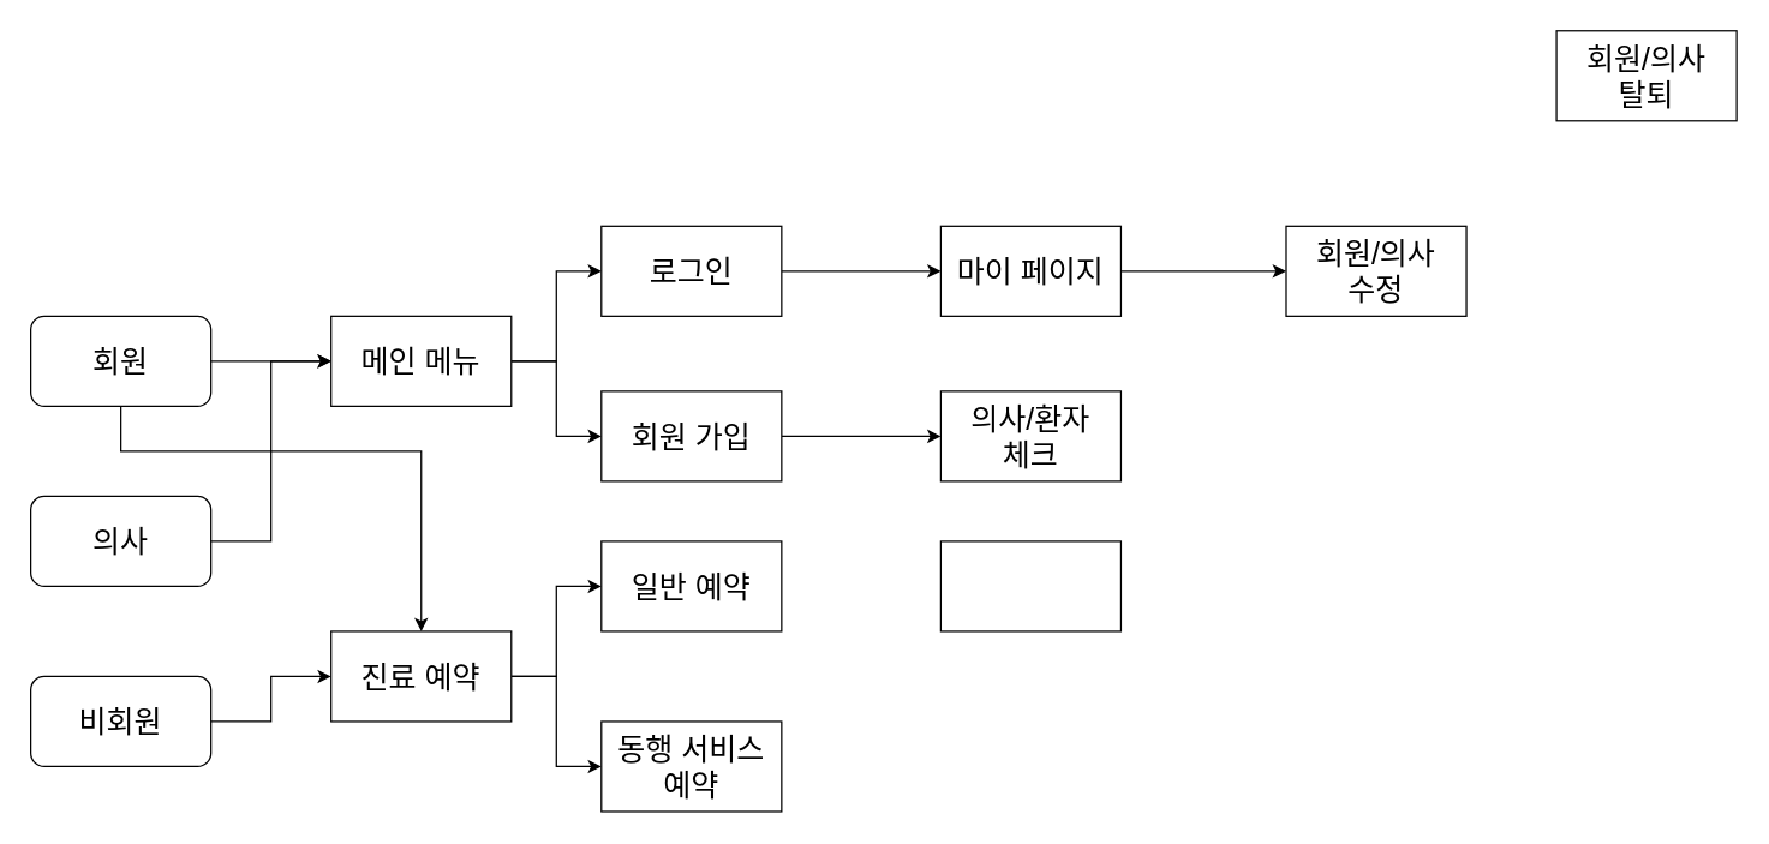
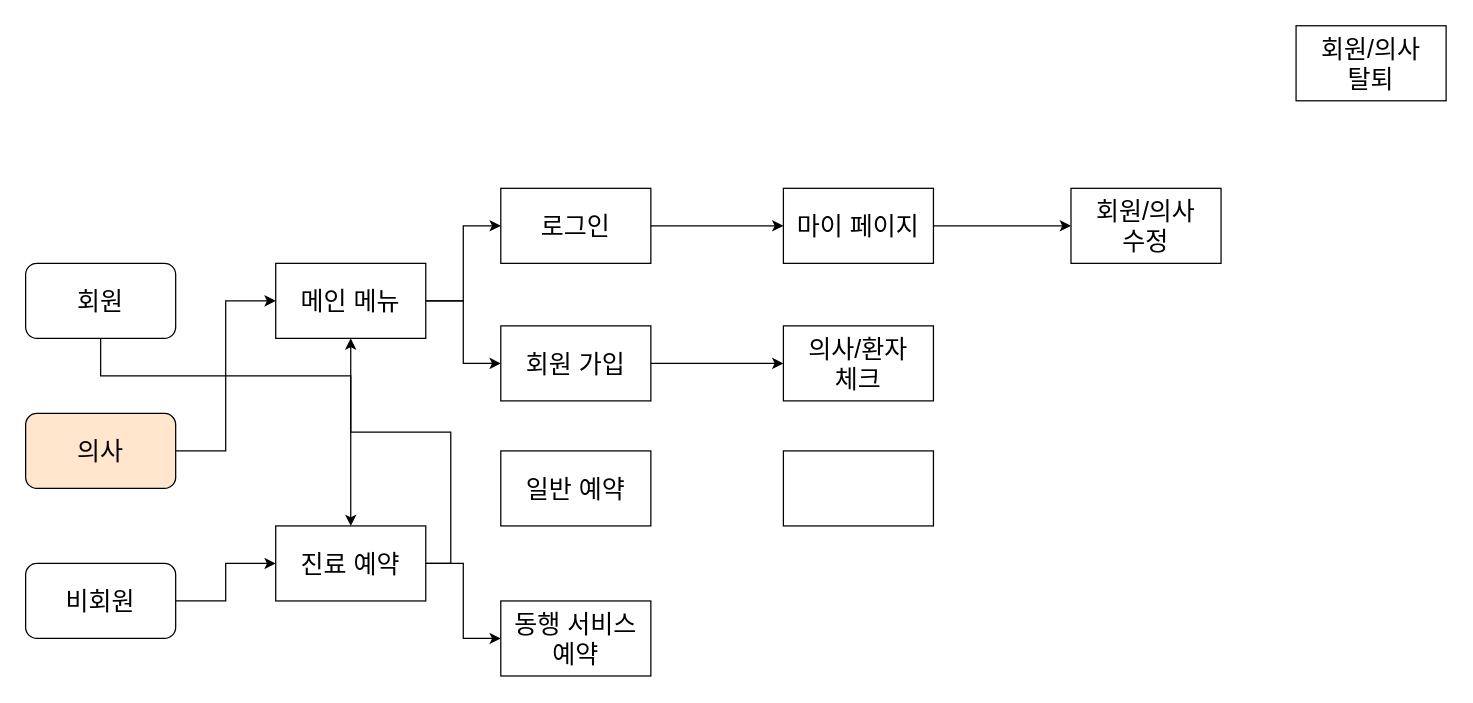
  <mxCell id="0" />
  <mxCell id="1" parent="0" />
- <mxCell id="2" style="edgeStyle=orthogonalEdgeStyle;rounded=0;orthogonalLoop=1;jettySize=auto;html=1;exitX=1;exitY=0.5;exitDx=0;exitDy=0;fontSize=20;" edge="1" parent="1" source="4" target="11"><mxGeometry relative="1" as="geometry"><Array as="points"><mxPoint x="190" y="240" /><mxPoint x="190" y="240" /></Array></mxGeometry></mxCell>
  <mxCell id="3" style="edgeStyle=orthogonalEdgeStyle;rounded=0;orthogonalLoop=1;jettySize=auto;html=1;exitX=0.5;exitY=1;exitDx=0;exitDy=0;entryX=0.5;entryY=0;entryDx=0;entryDy=0;fontSize=20;" edge="1" parent="1" source="4" target="24"><mxGeometry relative="1" as="geometry"><Array as="points"><mxPoint x="80" y="300" /><mxPoint x="280" y="300" /></Array></mxGeometry></mxCell>
  <mxCell id="4" value="회원" style="rounded=1;whiteSpace=wrap;html=1;fontSize=20;" vertex="1" parent="1"><mxGeometry x="20" y="210" width="120" height="60" as="geometry" /></mxCell>
  <mxCell id="5" style="edgeStyle=orthogonalEdgeStyle;rounded=0;orthogonalLoop=1;jettySize=auto;html=1;exitX=1;exitY=0.5;exitDx=0;exitDy=0;fontSize=20;" edge="1" parent="1" source="6" target="15"><mxGeometry relative="1" as="geometry" /></mxCell>
  <mxCell id="6" value="로그인" style="rounded=0;whiteSpace=wrap;html=1;fontSize=20;" vertex="1" parent="1"><mxGeometry x="400" y="150" width="120" height="60" as="geometry" /></mxCell>
  <mxCell id="7" style="edgeStyle=orthogonalEdgeStyle;rounded=0;orthogonalLoop=1;jettySize=auto;html=1;exitX=1;exitY=0.5;exitDx=0;exitDy=0;entryX=0;entryY=0.5;entryDx=0;entryDy=0;fontSize=20;" edge="1" parent="1" source="8" target="16"><mxGeometry relative="1" as="geometry" /></mxCell>
  <mxCell id="8" value="회원 가입" style="rounded=0;whiteSpace=wrap;html=1;fontSize=20;" vertex="1" parent="1"><mxGeometry x="400" y="260" width="120" height="60" as="geometry" /></mxCell>
  <mxCell id="9" style="edgeStyle=orthogonalEdgeStyle;rounded=0;orthogonalLoop=1;jettySize=auto;html=1;exitX=1;exitY=0.5;exitDx=0;exitDy=0;entryX=0;entryY=0.5;entryDx=0;entryDy=0;fontSize=20;" edge="1" parent="1" source="11" target="6"><mxGeometry relative="1" as="geometry" /></mxCell>
  <mxCell id="10" style="edgeStyle=orthogonalEdgeStyle;rounded=0;orthogonalLoop=1;jettySize=auto;html=1;exitX=1;exitY=0.5;exitDx=0;exitDy=0;entryX=0;entryY=0.5;entryDx=0;entryDy=0;fontSize=20;" edge="1" parent="1" source="11" target="8"><mxGeometry relative="1" as="geometry" /></mxCell>
  <mxCell id="11" value="메인 메뉴" style="rounded=0;whiteSpace=wrap;html=1;fontSize=20;" vertex="1" parent="1"><mxGeometry x="220" y="210" width="120" height="60" as="geometry" /></mxCell>
  <mxCell id="12" style="edgeStyle=orthogonalEdgeStyle;rounded=0;orthogonalLoop=1;jettySize=auto;html=1;exitX=1;exitY=0.5;exitDx=0;exitDy=0;entryX=0;entryY=0.5;entryDx=0;entryDy=0;fontSize=20;" edge="1" parent="1" source="13" target="11"><mxGeometry relative="1" as="geometry" /></mxCell>
- <mxCell id="13" value="의사" style="rounded=1;whiteSpace=wrap;html=1;fontSize=20;" vertex="1" parent="1"><mxGeometry x="20" y="330" width="120" height="60" as="geometry" /></mxCell>
+ <mxCell id="13" value="의사" style="rounded=1;whiteSpace=wrap;html=1;fontSize=20;fillColor=#ffe6cc;" vertex="1" parent="1"><mxGeometry x="20" y="330" width="120" height="60" as="geometry" /></mxCell>
  <mxCell id="14" style="edgeStyle=orthogonalEdgeStyle;rounded=0;orthogonalLoop=1;jettySize=auto;html=1;exitX=1;exitY=0.5;exitDx=0;exitDy=0;entryX=0;entryY=0.5;entryDx=0;entryDy=0;fontSize=20;" edge="1" parent="1" source="15" target="18"><mxGeometry relative="1" as="geometry" /></mxCell>
  <mxCell id="15" value="마이 페이지" style="rounded=0;whiteSpace=wrap;html=1;fontSize=20;" vertex="1" parent="1"><mxGeometry x="626" y="150" width="120" height="60" as="geometry" /></mxCell>
  <mxCell id="16" value="의사/환자&lt;br&gt;체크" style="rounded=0;whiteSpace=wrap;html=1;fontSize=20;" vertex="1" parent="1"><mxGeometry x="626" y="260" width="120" height="60" as="geometry" /></mxCell>
  <mxCell id="17" value="회원/의사&lt;br&gt;탈퇴" style="rounded=0;whiteSpace=wrap;html=1;fontSize=20;" vertex="1" parent="1"><mxGeometry x="1036" y="20" width="120" height="60" as="geometry" /></mxCell>
  <mxCell id="18" value="회원/의사&lt;br&gt;수정" style="rounded=0;whiteSpace=wrap;html=1;fontSize=20;" vertex="1" parent="1"><mxGeometry x="856" y="150" width="120" height="60" as="geometry" /></mxCell>
  <mxCell id="19" style="edgeStyle=orthogonalEdgeStyle;rounded=0;orthogonalLoop=1;jettySize=auto;html=1;exitX=1;exitY=0.5;exitDx=0;exitDy=0;entryX=0;entryY=0.5;entryDx=0;entryDy=0;fontSize=20;" edge="1" parent="1" source="20" target="24"><mxGeometry relative="1" as="geometry" /></mxCell>
  <mxCell id="20" value="비회원" style="rounded=1;whiteSpace=wrap;html=1;fontSize=20;" vertex="1" parent="1"><mxGeometry x="20" y="450" width="120" height="60" as="geometry" /></mxCell>
  <mxCell id="21" value="일반 예약" style="rounded=0;whiteSpace=wrap;html=1;fontSize=20;" vertex="1" parent="1"><mxGeometry x="400" y="360" width="120" height="60" as="geometry" /></mxCell>
- <mxCell id="22" style="edgeStyle=orthogonalEdgeStyle;rounded=0;orthogonalLoop=1;jettySize=auto;html=1;exitX=1;exitY=0.5;exitDx=0;exitDy=0;entryX=0;entryY=0.5;entryDx=0;entryDy=0;fontSize=20;" edge="1" parent="1" source="24" target="21"><mxGeometry relative="1" as="geometry" /></mxCell>
+ <mxCell id="22" style="edgeStyle=orthogonalEdgeStyle;rounded=0;orthogonalLoop=1;jettySize=auto;html=1;exitX=1;exitY=0.5;exitDx=0;exitDy=0;fontSize=20;" edge="1" parent="1" source="24" target="11"><mxGeometry relative="1" as="geometry" /></mxCell>
  <mxCell id="23" style="edgeStyle=orthogonalEdgeStyle;rounded=0;orthogonalLoop=1;jettySize=auto;html=1;exitX=1;exitY=0.5;exitDx=0;exitDy=0;entryX=0;entryY=0.5;entryDx=0;entryDy=0;fontSize=20;" edge="1" parent="1" source="24" target="25"><mxGeometry relative="1" as="geometry" /></mxCell>
  <mxCell id="24" value="진료 예약" style="rounded=0;whiteSpace=wrap;html=1;fontSize=20;" vertex="1" parent="1"><mxGeometry x="220" y="420" width="120" height="60" as="geometry" /></mxCell>
  <mxCell id="25" value="동행 서비스&lt;br&gt;예약" style="rounded=0;whiteSpace=wrap;html=1;fontSize=20;" vertex="1" parent="1"><mxGeometry x="400" y="480" width="120" height="60" as="geometry" /></mxCell>
  <mxCell id="26" value="" style="rounded=0;whiteSpace=wrap;html=1;fontSize=20;" vertex="1" parent="1"><mxGeometry x="626" y="360" width="120" height="60" as="geometry" /></mxCell>
